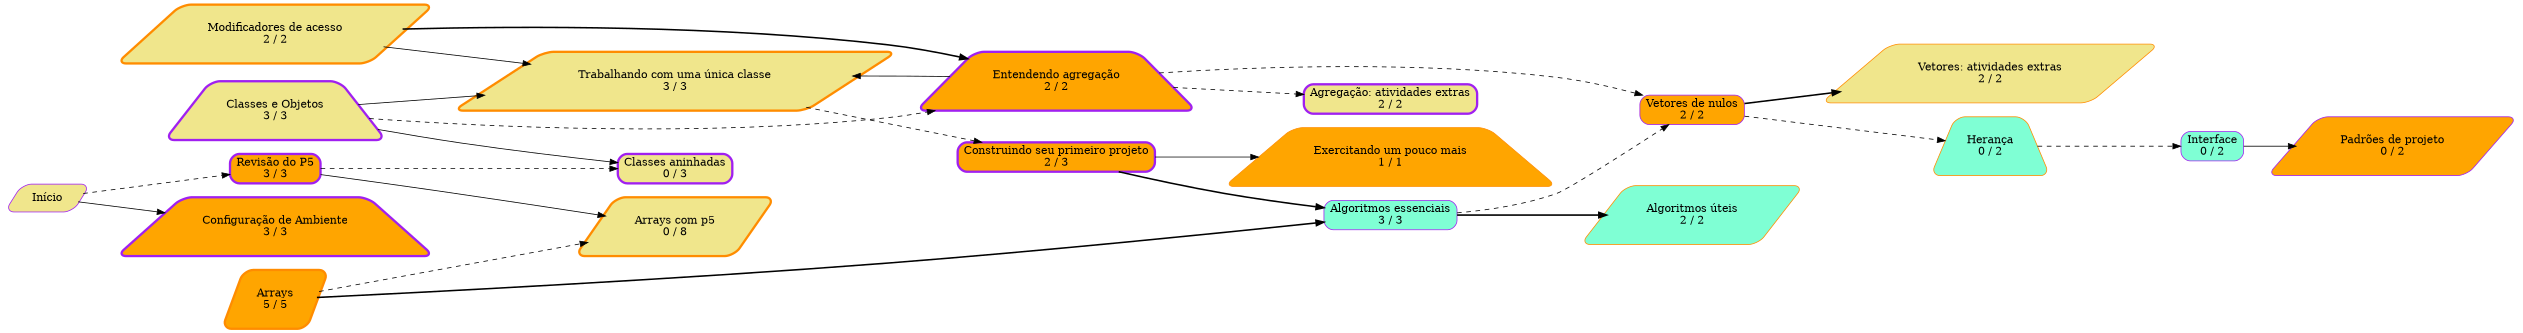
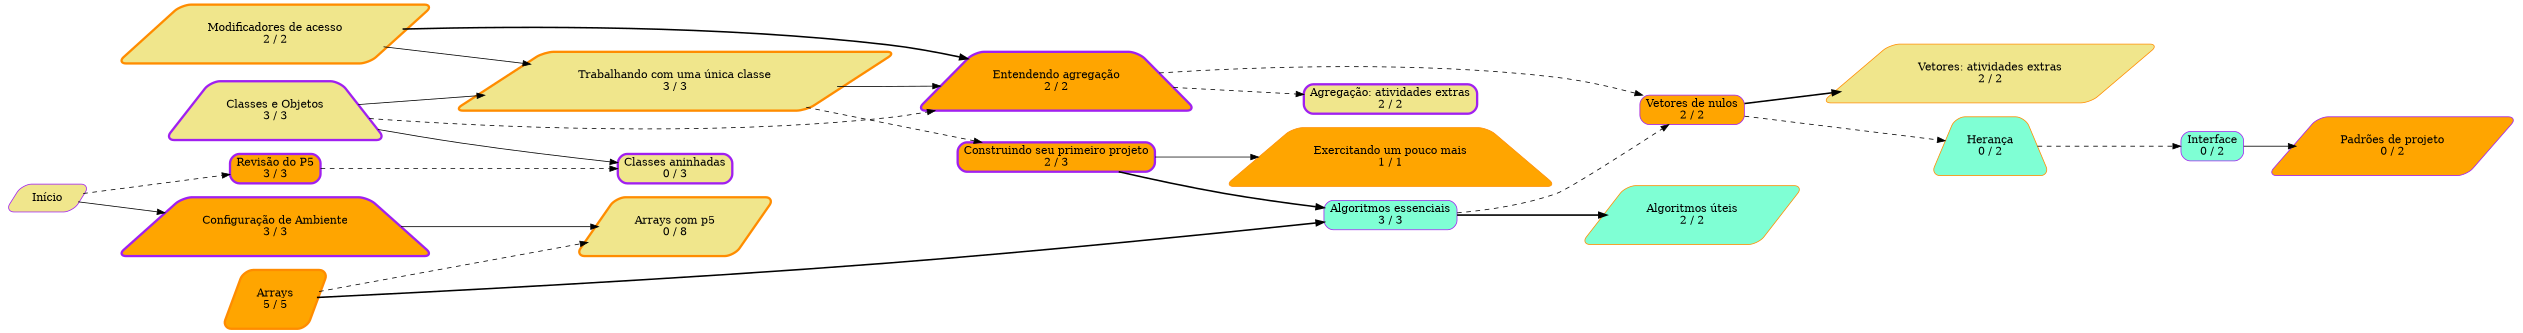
  digraph {
    rankdir=LR
    node [color=purple fillcolor=orange penwidth=3 shape=parallelogram style="rounded,filled"]
    edge [style=dashed]
    "Configuração de Ambiente\n3 / 3" [shape=trapezium]
    "Início" [fillcolor=khaki penwidth=1]
    "Revisão do P5\n3 / 3" [shape=box]
    "Classes aninhadas\n0 / 3" [fillcolor=khaki shape=box]
    "Arrays com p5\n0 / 8" [color=darkorange fillcolor=khaki]
    "Classes e Objetos\n3 / 3" [fillcolor=khaki shape=trapezium]
    "Trabalhando com uma única classe\n3 / 3" [color=darkorange fillcolor=khaki]
    "Entendendo agregação\n2 / 2" [shape=trapezium]
    "Arrays\n5 / 5" [color=darkorange]
    "Algoritmos essenciais\n3 / 3" [fillcolor=aquamarine penwidth=1 shape=box]
    "Construindo seu primeiro projeto\n2 / 3" [shape=box]
    "Vetores de nulos\n2 / 2" [penwidth=1 shape=box]
    "Agregação: atividades extras\n2 / 2" [fillcolor=khaki shape=box]
    "Algoritmos úteis\n2 / 2" [color=darkorange fillcolor=aquamarine penwidth=1]
    "Vetores: atividades extras\n2 / 2" [color=darkorange fillcolor=khaki penwidth=1]
    "Herança\n0 / 2" [color=darkorange fillcolor=aquamarine penwidth=1 shape=trapezium]
    "Exercitando um pouco mais\n1 / 1" [color=darkorange penwidth=1 shape=trapezium]
    "Modificadores de acesso\n2 / 2" [color=darkorange fillcolor=khaki]
    "Interface\n0 / 2" [fillcolor=aquamarine penwidth=1 shape=box]
    "Padrões de projeto\n0 / 2" [penwidth=1]
    "Início" -> "Configuração de Ambiente\n3 / 3" [style=solid]
    "Início" -> "Revisão do P5\n3 / 3"
    "Revisão do P5\n3 / 3" -> "Classes aninhadas\n0 / 3"
-   "Revisão do P5\n3 / 3" -> "Arrays com p5\n0 / 8" [style=solid]
+   "Configuração de Ambiente\n3 / 3" -> "Arrays com p5\n0 / 8" [style=solid]
    "Classes e Objetos\n3 / 3" -> "Classes aninhadas\n0 / 3" [style=solid]
    "Classes e Objetos\n3 / 3" -> "Trabalhando com uma única classe\n3 / 3" [style=solid]
    "Classes e Objetos\n3 / 3" -> "Entendendo agregação\n2 / 2"
-   "Entendendo agregação\n2 / 2" -> "Trabalhando com uma única classe\n3 / 3" [style=solid]
+   "Trabalhando com uma única classe\n3 / 3" -> "Entendendo agregação\n2 / 2" [style=solid]
    "Trabalhando com uma única classe\n3 / 3" -> "Construindo seu primeiro projeto\n2 / 3"
    "Entendendo agregação\n2 / 2" -> "Vetores de nulos\n2 / 2"
    "Entendendo agregação\n2 / 2" -> "Agregação: atividades extras\n2 / 2"
    "Arrays\n5 / 5" -> "Arrays com p5\n0 / 8"
    "Arrays\n5 / 5" -> "Algoritmos essenciais\n3 / 3" [style=bold]
    "Algoritmos essenciais\n3 / 3" -> "Vetores de nulos\n2 / 2"
    "Algoritmos essenciais\n3 / 3" -> "Algoritmos úteis\n2 / 2" [style=bold]
    "Construindo seu primeiro projeto\n2 / 3" -> "Algoritmos essenciais\n3 / 3" [style=bold]
    "Construindo seu primeiro projeto\n2 / 3" -> "Exercitando um pouco mais\n1 / 1" [style=solid]
    "Vetores de nulos\n2 / 2" -> "Vetores: atividades extras\n2 / 2" [style=bold]
    "Vetores de nulos\n2 / 2" -> "Herança\n0 / 2"
    "Herança\n0 / 2" -> "Interface\n0 / 2"
    "Modificadores de acesso\n2 / 2" -> "Trabalhando com uma única classe\n3 / 3" [style=solid]
    "Modificadores de acesso\n2 / 2" -> "Entendendo agregação\n2 / 2" [style=bold]
    "Interface\n0 / 2" -> "Padrões de projeto\n0 / 2" [style=solid]
  }
